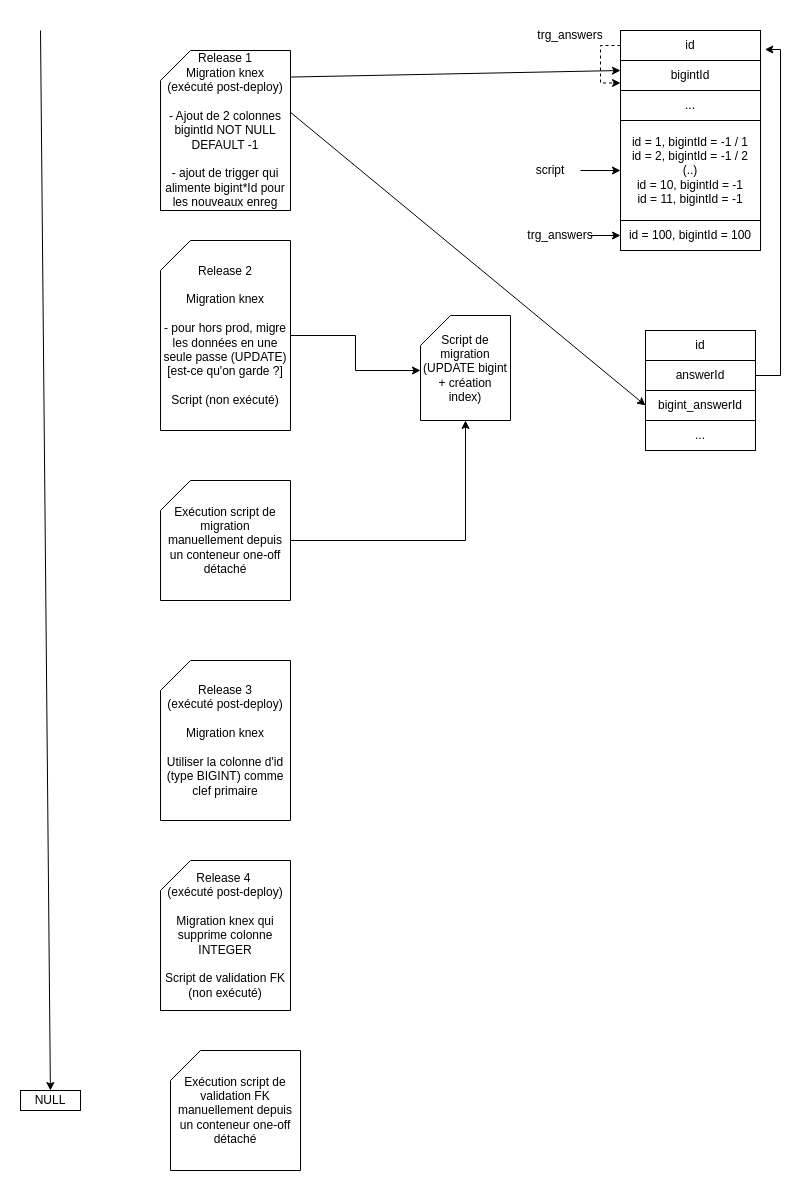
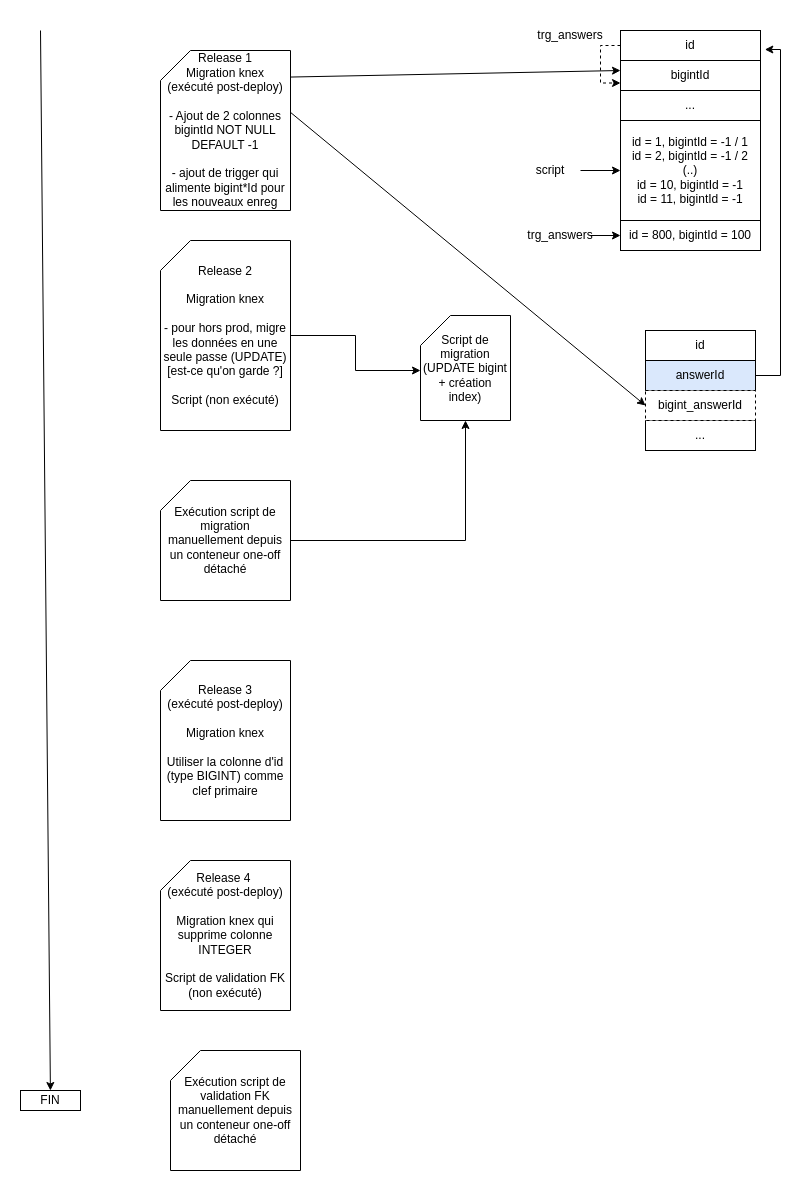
  <mxCell id="0" />
  <mxCell id="1" parent="0" />
  <mxCell id="2" style="edgeStyle=orthogonalEdgeStyle;rounded=0;orthogonalLoop=1;jettySize=auto;html=1;exitX=0;exitY=0.5;exitDx=0;exitDy=0;entryX=0;entryY=0.75;entryDx=0;entryDy=0;dashed=1;startArrow=none;startFill=0;endArrow=classic;endFill=1;" parent="1" source="3" target="4" edge="1"><mxGeometry relative="1" as="geometry"><Array as="points"><mxPoint x="600" y="45" /><mxPoint x="600" y="83" /></Array></mxGeometry></mxCell>
  <mxCell id="3" value="id" style="rounded=0;whiteSpace=wrap;html=1;" parent="1" vertex="1"><mxGeometry x="620" y="30" width="140" height="30" as="geometry" /></mxCell>
  <mxCell id="4" value="bigintId" style="rounded=0;whiteSpace=wrap;html=1;" parent="1" vertex="1"><mxGeometry x="620" y="60" width="140" height="30" as="geometry" /></mxCell>
  <mxCell id="5" value="..." style="rounded=0;whiteSpace=wrap;html=1;" parent="1" vertex="1"><mxGeometry x="620" y="90" width="140" height="30" as="geometry" /></mxCell>
  <mxCell id="6" value="id" style="rounded=0;whiteSpace=wrap;html=1;" parent="1" vertex="1"><mxGeometry x="645" y="330" width="110" height="30" as="geometry" /></mxCell>
- <mxCell id="7" value="answerId" style="rounded=0;whiteSpace=wrap;html=1;" parent="1" vertex="1"><mxGeometry x="645" y="360" width="110" height="30" as="geometry" /></mxCell>
+ <mxCell id="7" value="answerId" style="rounded=0;whiteSpace=wrap;html=1;fillColor=#dae8fc;" parent="1" vertex="1"><mxGeometry x="645" y="360" width="110" height="30" as="geometry" /></mxCell>
  <mxCell id="8" value="..." style="rounded=0;whiteSpace=wrap;html=1;" parent="1" vertex="1"><mxGeometry x="645" y="420" width="110" height="30" as="geometry" /></mxCell>
- <mxCell id="9" value="bigint_answerId" style="rounded=0;whiteSpace=wrap;html=1;" parent="1" vertex="1"><mxGeometry x="645" y="390" width="110" height="30" as="geometry" /></mxCell>
+ <mxCell id="9" value="bigint_answerId" style="rounded=0;whiteSpace=wrap;html=1;dashed=1;" parent="1" vertex="1"><mxGeometry x="645" y="390" width="110" height="30" as="geometry" /></mxCell>
  <mxCell id="10" value="id = 1, bigintId = -1 / 1&lt;br&gt;id = 2, bigintId = -1 / 2&lt;br&gt;(..)&lt;br&gt;id = 10, bigintId = -1&lt;br&gt;id = 11, bigintId = -1" style="rounded=0;whiteSpace=wrap;html=1;" parent="1" vertex="1"><mxGeometry x="620" y="120" width="140" height="100" as="geometry" /></mxCell>
  <mxCell id="11" value="Release 1&lt;br&gt;Migration knex&lt;br&gt;(exécuté post-deploy)&lt;br&gt;&lt;br&gt;- Ajout de 2 colonnes bigintId NOT NULL DEFAULT -1&lt;br&gt;&lt;br&gt;- ajout de trigger qui alimente bigint*Id pour les nouveaux enreg" style="shape=card;whiteSpace=wrap;html=1;" parent="1" vertex="1"><mxGeometry x="160" y="50" width="130" height="160" as="geometry" /></mxCell>
  <mxCell id="12" value="" style="endArrow=classic;html=1;rounded=0;entryX=1.031;entryY=0.633;entryDx=0;entryDy=0;entryPerimeter=0;" parent="1" source="7" target="3" edge="1"><mxGeometry width="50" height="50" relative="1" as="geometry"><mxPoint x="748" y="290" as="sourcePoint" /><mxPoint x="940" y="290" as="targetPoint" /><Array as="points"><mxPoint x="780" y="375" /><mxPoint x="780" y="49" /></Array></mxGeometry></mxCell>
  <mxCell id="13" value="" style="endArrow=classic;html=1;rounded=0;exitX=0.999;exitY=0.166;exitDx=0;exitDy=0;exitPerimeter=0;" parent="1" source="11" edge="1"><mxGeometry width="50" height="50" relative="1" as="geometry"><mxPoint x="410" y="350" as="sourcePoint" /><mxPoint x="620" y="70" as="targetPoint" /></mxGeometry></mxCell>
  <mxCell id="14" value="" style="endArrow=classic;html=1;rounded=0;exitX=0.999;exitY=0.386;exitDx=0;exitDy=0;exitPerimeter=0;entryX=0;entryY=0.5;entryDx=0;entryDy=0;" parent="1" source="11" target="9" edge="1"><mxGeometry width="50" height="50" relative="1" as="geometry"><mxPoint x="410" y="350" as="sourcePoint" /><mxPoint x="460" y="300" as="targetPoint" /></mxGeometry></mxCell>
  <mxCell id="15" style="edgeStyle=orthogonalEdgeStyle;rounded=0;orthogonalLoop=1;jettySize=auto;html=1;entryX=0;entryY=0;entryDx=0;entryDy=55;entryPerimeter=0;startArrow=none;startFill=0;endArrow=classic;endFill=1;" parent="1" source="16" target="26" edge="1"><mxGeometry relative="1" as="geometry" /></mxCell>
  <mxCell id="16" value="&lt;span&gt;Release 2&lt;br&gt;&lt;br&gt;Migration knex&lt;br&gt;&lt;br&gt;&lt;/span&gt;- pour hors prod, migre les données en une seule passe (UPDATE)&lt;br&gt;[est-ce qu'on garde ?]&lt;br&gt;&lt;br&gt;&lt;span&gt;Script (non exécuté)&lt;/span&gt;" style="shape=card;whiteSpace=wrap;html=1;" parent="1" vertex="1"><mxGeometry x="160" y="240" width="130" height="190" as="geometry" /></mxCell>
  <mxCell id="17" value="" style="endArrow=classic;html=1;rounded=0;" parent="1" target="18" edge="1"><mxGeometry width="50" height="50" relative="1" as="geometry"><mxPoint x="40" y="30" as="sourcePoint" /><mxPoint x="40" y="640" as="targetPoint" /></mxGeometry></mxCell>
- <mxCell id="18" value="NULL" style="rounded=0;whiteSpace=wrap;html=1;" parent="1" vertex="1"><mxGeometry x="20" y="1090" width="60" height="20" as="geometry" /></mxCell>
+ <mxCell id="18" value="FIN" style="rounded=0;whiteSpace=wrap;html=1;" parent="1" vertex="1"><mxGeometry x="20" y="1090" width="60" height="20" as="geometry" /></mxCell>
  <mxCell id="19" value="trg_answers" style="text;html=1;strokeColor=none;fillColor=none;align=center;verticalAlign=middle;whiteSpace=wrap;rounded=0;" parent="1" vertex="1"><mxGeometry x="540" y="20" width="60" height="30" as="geometry" /></mxCell>
- <mxCell id="20" value="id = 100, bigintId = 100" style="rounded=0;whiteSpace=wrap;html=1;" parent="1" vertex="1"><mxGeometry x="620" y="220" width="140" height="30" as="geometry" /></mxCell>
+ <mxCell id="20" value="id = 800, bigintId = 100" style="rounded=0;whiteSpace=wrap;html=1;" parent="1" vertex="1"><mxGeometry x="620" y="220" width="140" height="30" as="geometry" /></mxCell>
  <mxCell id="21" style="edgeStyle=orthogonalEdgeStyle;rounded=0;orthogonalLoop=1;jettySize=auto;html=1;startArrow=none;startFill=0;endArrow=classic;endFill=1;" parent="1" source="22" target="20" edge="1"><mxGeometry relative="1" as="geometry" /></mxCell>
  <mxCell id="22" value="trg_answers" style="text;html=1;strokeColor=none;fillColor=none;align=center;verticalAlign=middle;whiteSpace=wrap;rounded=0;" parent="1" vertex="1"><mxGeometry x="530" y="220" width="60" height="30" as="geometry" /></mxCell>
  <mxCell id="23" value="Release 3&lt;br&gt;(exécuté post-deploy)&lt;br&gt;&lt;br&gt;Migration knex&lt;br&gt;&lt;br&gt;Utiliser la colonne d'id (type BIGINT) comme clef primaire" style="shape=card;whiteSpace=wrap;html=1;" parent="1" vertex="1"><mxGeometry x="160" y="660" width="130" height="160" as="geometry" /></mxCell>
  <mxCell id="24" style="edgeStyle=orthogonalEdgeStyle;rounded=0;orthogonalLoop=1;jettySize=auto;html=1;startArrow=none;startFill=0;endArrow=classic;endFill=1;" parent="1" source="25" target="26" edge="1"><mxGeometry relative="1" as="geometry"><mxPoint x="460" y="400" as="targetPoint" /></mxGeometry></mxCell>
  <mxCell id="25" value="Exécution script de migration manuellement depuis un conteneur one-off détaché" style="shape=card;whiteSpace=wrap;html=1;" parent="1" vertex="1"><mxGeometry x="160" y="480" width="130" height="120" as="geometry" /></mxCell>
  <mxCell id="26" value="Script de migration&lt;br&gt;(UPDATE bigint + création index)" style="shape=card;whiteSpace=wrap;html=1;" parent="1" vertex="1"><mxGeometry x="420" y="315" width="90" height="105" as="geometry" /></mxCell>
  <mxCell id="27" style="edgeStyle=orthogonalEdgeStyle;rounded=0;orthogonalLoop=1;jettySize=auto;html=1;exitX=1;exitY=0.5;exitDx=0;exitDy=0;startArrow=none;startFill=0;endArrow=classic;endFill=1;" parent="1" source="28" target="10" edge="1"><mxGeometry relative="1" as="geometry" /></mxCell>
  <mxCell id="28" value="script" style="text;html=1;strokeColor=none;fillColor=none;align=center;verticalAlign=middle;whiteSpace=wrap;rounded=0;" parent="1" vertex="1"><mxGeometry x="520" y="155" width="60" height="30" as="geometry" /></mxCell>
  <mxCell id="29" value="Release 4&amp;nbsp;&lt;br&gt;(exécuté post-deploy)&lt;br&gt;&lt;br&gt;Migration knex qui supprime colonne INTEGER&lt;br&gt;&lt;br&gt;Script de validation FK (non exécuté)" style="shape=card;whiteSpace=wrap;html=1;" vertex="1" parent="1"><mxGeometry x="160" y="860" width="130" height="150" as="geometry" /></mxCell>
  <mxCell id="30" value="Exécution script de validation FK manuellement depuis un conteneur one-off détaché" style="shape=card;whiteSpace=wrap;html=1;" vertex="1" parent="1"><mxGeometry x="170" y="1050" width="130" height="120" as="geometry" /></mxCell>
